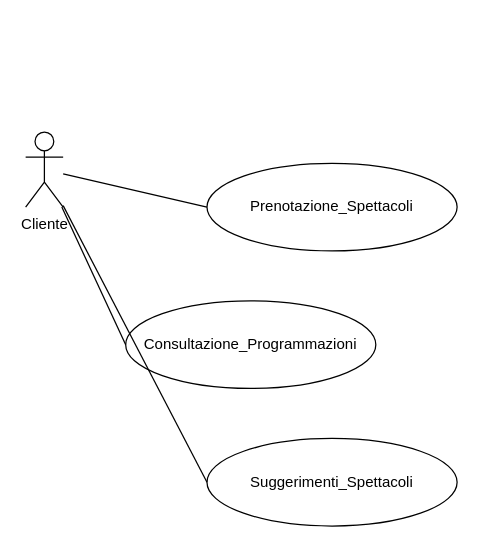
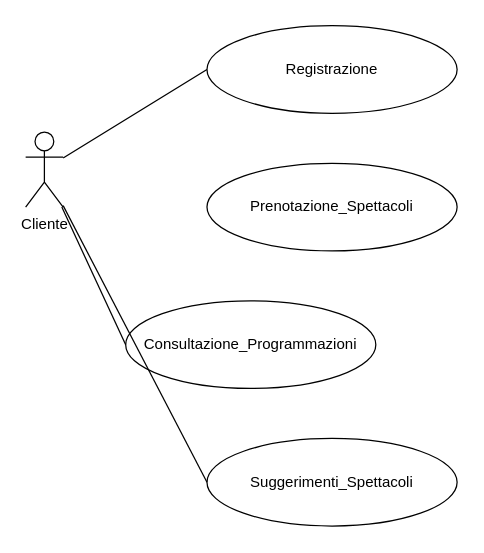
  <mxCell id="0" />
  <mxCell id="1" parent="0" />
  <mxCell id="2" value="Cliente" style="shape=umlActor;verticalLabelPosition=bottom;verticalAlign=top;html=1;" vertex="1" parent="1"><mxGeometry x="20" y="105" width="30" height="60" as="geometry" /></mxCell>
+ <mxCell id="3" value="Registrazione" style="ellipse;whiteSpace=wrap;html=1;" vertex="1" parent="1"><mxGeometry x="165" y="20" width="200" height="70" as="geometry" /></mxCell>
  <mxCell id="4" value="Prenotazione_Spettacoli" style="ellipse;whiteSpace=wrap;html=1;" vertex="1" parent="1"><mxGeometry x="165" y="130" width="200" height="70" as="geometry" /></mxCell>
  <mxCell id="5" value="Consultazione_Programmazioni" style="ellipse;whiteSpace=wrap;html=1;" vertex="1" parent="1"><mxGeometry x="100" y="240" width="200" height="70" as="geometry" /></mxCell>
  <mxCell id="6" value="Suggerimenti_Spettacoli" style="ellipse;whiteSpace=wrap;html=1;" vertex="1" parent="1"><mxGeometry x="165" y="350" width="200" height="70" as="geometry" /></mxCell>
- <mxCell id="8" value="" style="endArrow=none;html=1;rounded=0;entryX=0;entryY=0.5;entryDx=0;entryDy=0;" edge="1" parent="1" source="2" target="4"><mxGeometry width="50" height="50" relative="1" as="geometry"><mxPoint x="-5" y="217" as="sourcePoint" /><mxPoint x="175" y="65" as="targetPoint" /></mxGeometry></mxCell>
+ <mxCell id="7" value="" style="endArrow=none;html=1;rounded=0;entryX=0;entryY=0.5;entryDx=0;entryDy=0;" edge="1" parent="1" source="2" target="3"><mxGeometry width="50" height="50" relative="1" as="geometry"><mxPoint x="265" y="270" as="sourcePoint" /><mxPoint x="315" y="220" as="targetPoint" /></mxGeometry></mxCell>
  <mxCell id="9" value="" style="endArrow=none;html=1;rounded=0;entryX=0;entryY=0.5;entryDx=0;entryDy=0;" edge="1" parent="1" source="2" target="5"><mxGeometry width="50" height="50" relative="1" as="geometry"><mxPoint x="-5" y="226" as="sourcePoint" /><mxPoint x="175" y="175" as="targetPoint" /></mxGeometry></mxCell>
  <mxCell id="10" value="" style="endArrow=none;html=1;rounded=0;entryX=0;entryY=0.5;entryDx=0;entryDy=0;" edge="1" parent="1" source="2" target="6"><mxGeometry width="50" height="50" relative="1" as="geometry"><mxPoint x="-5" y="234" as="sourcePoint" /><mxPoint x="175" y="285" as="targetPoint" /></mxGeometry></mxCell>
